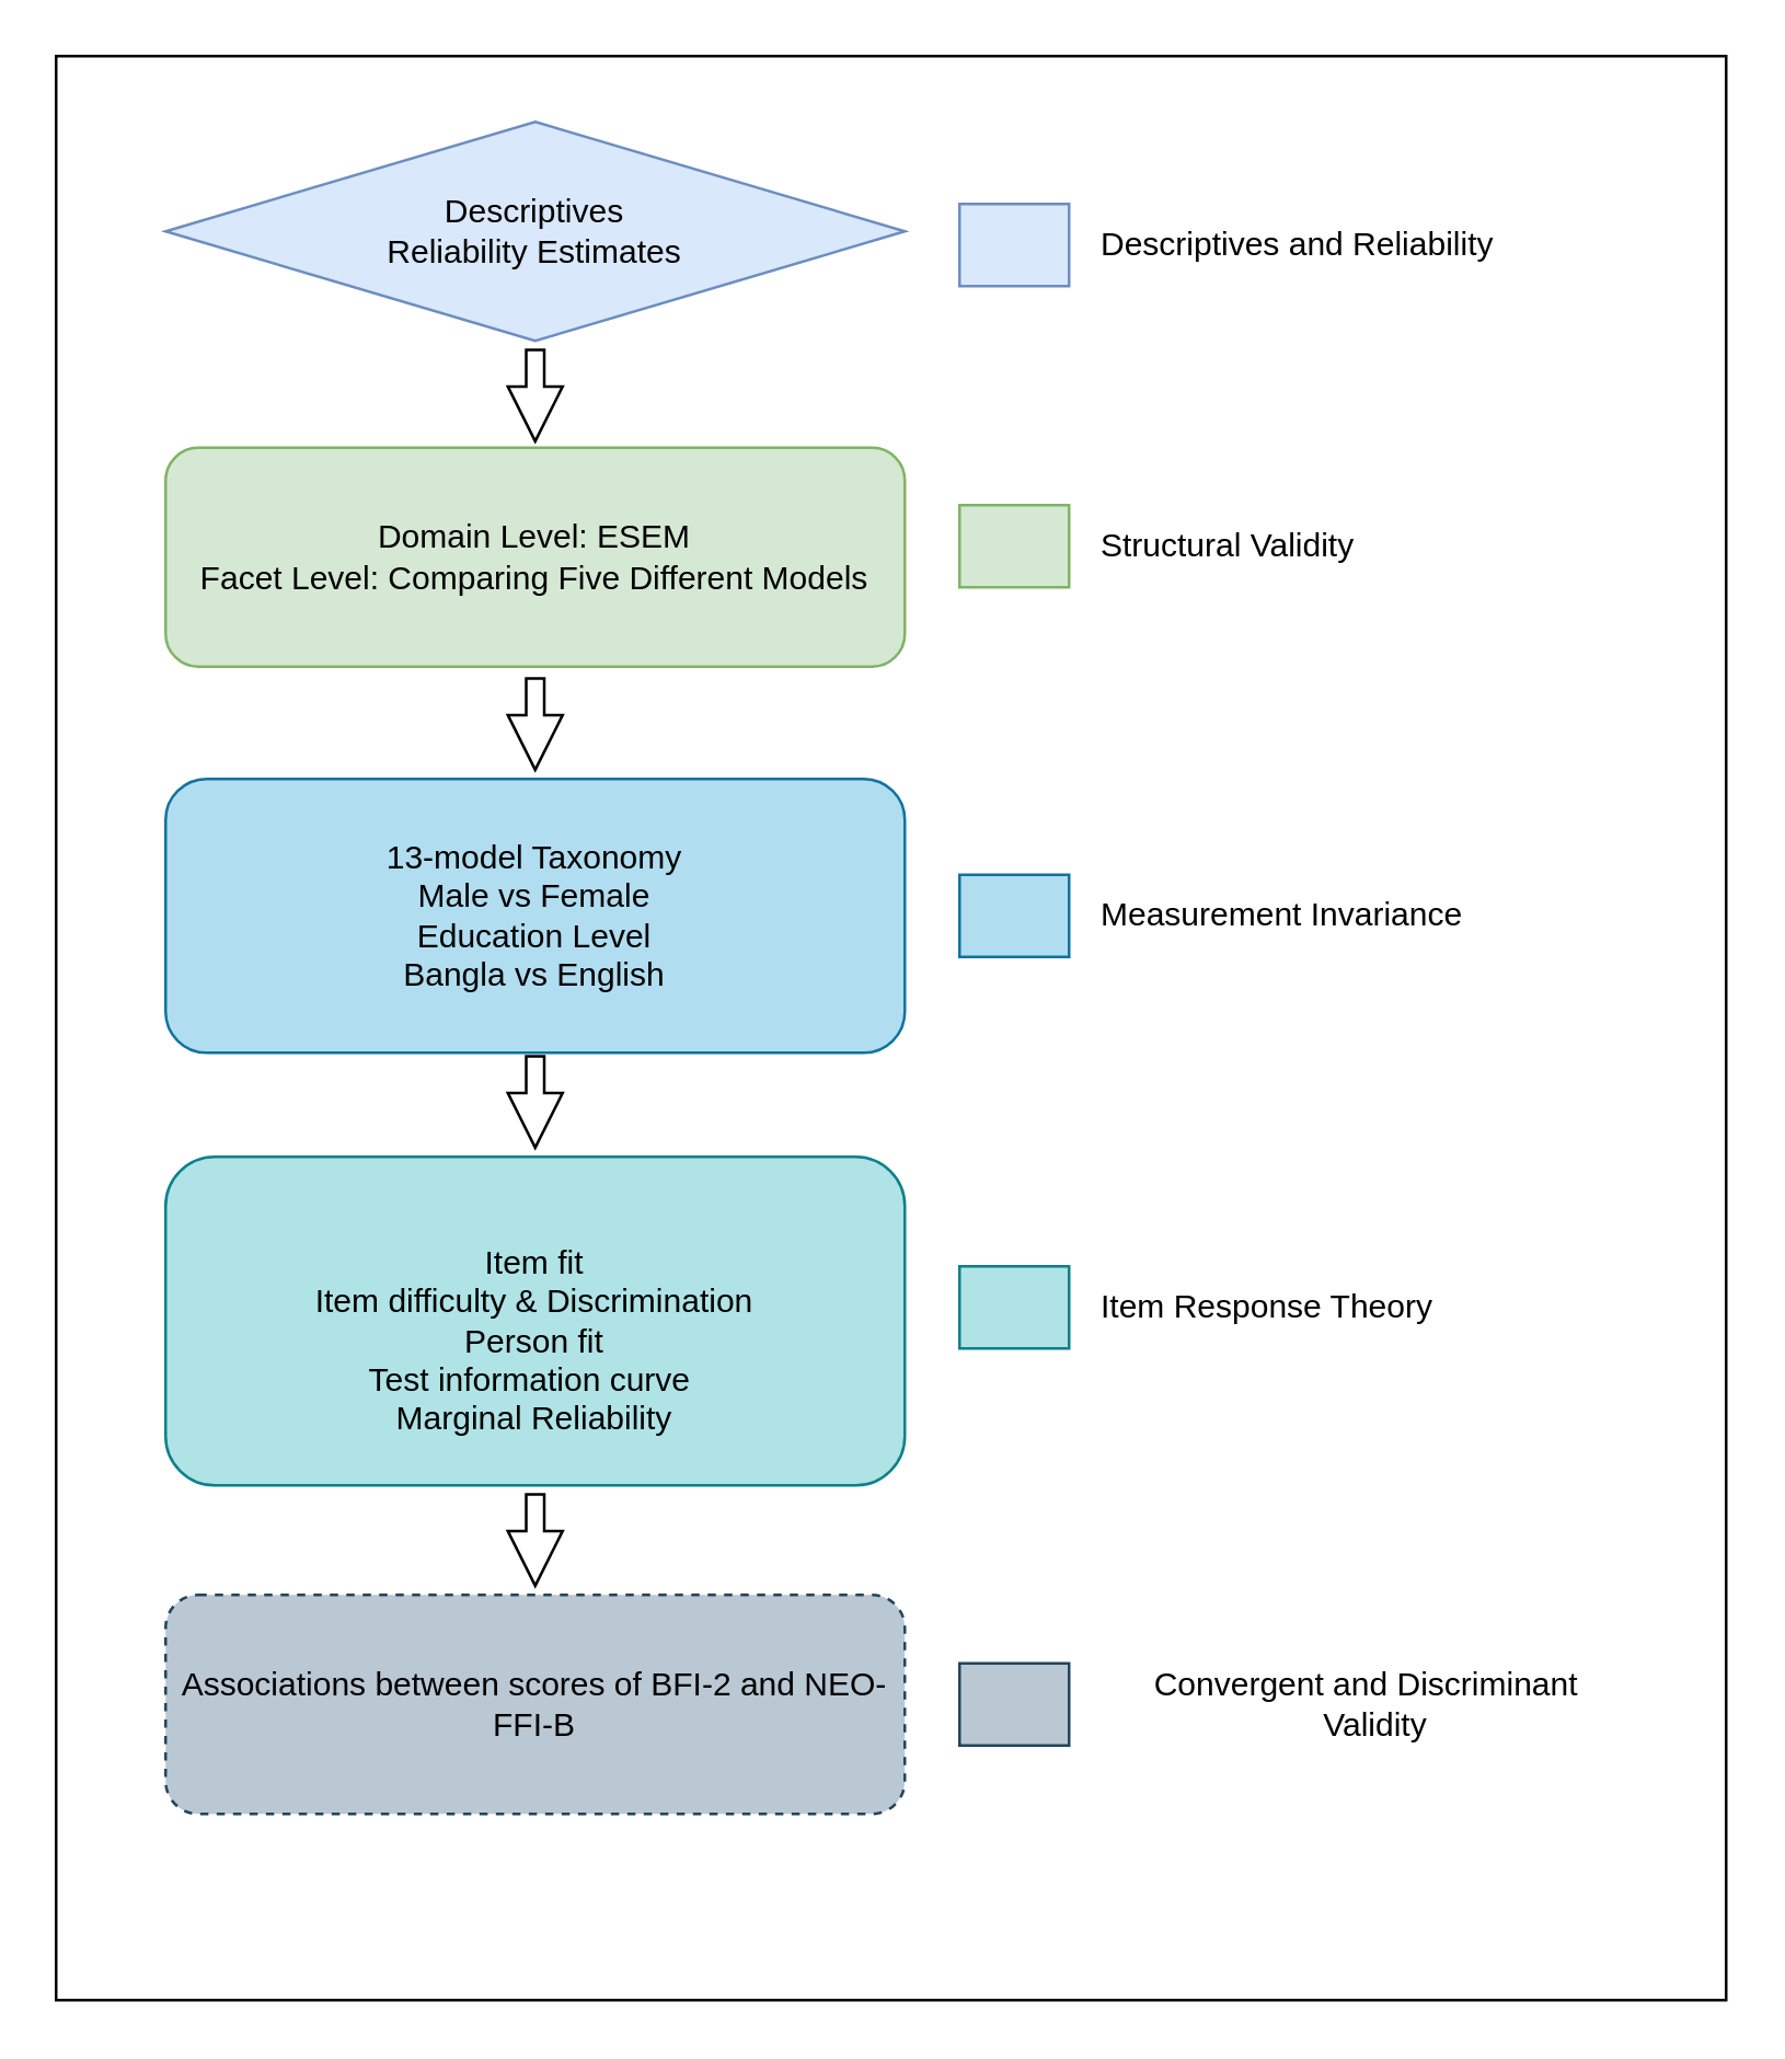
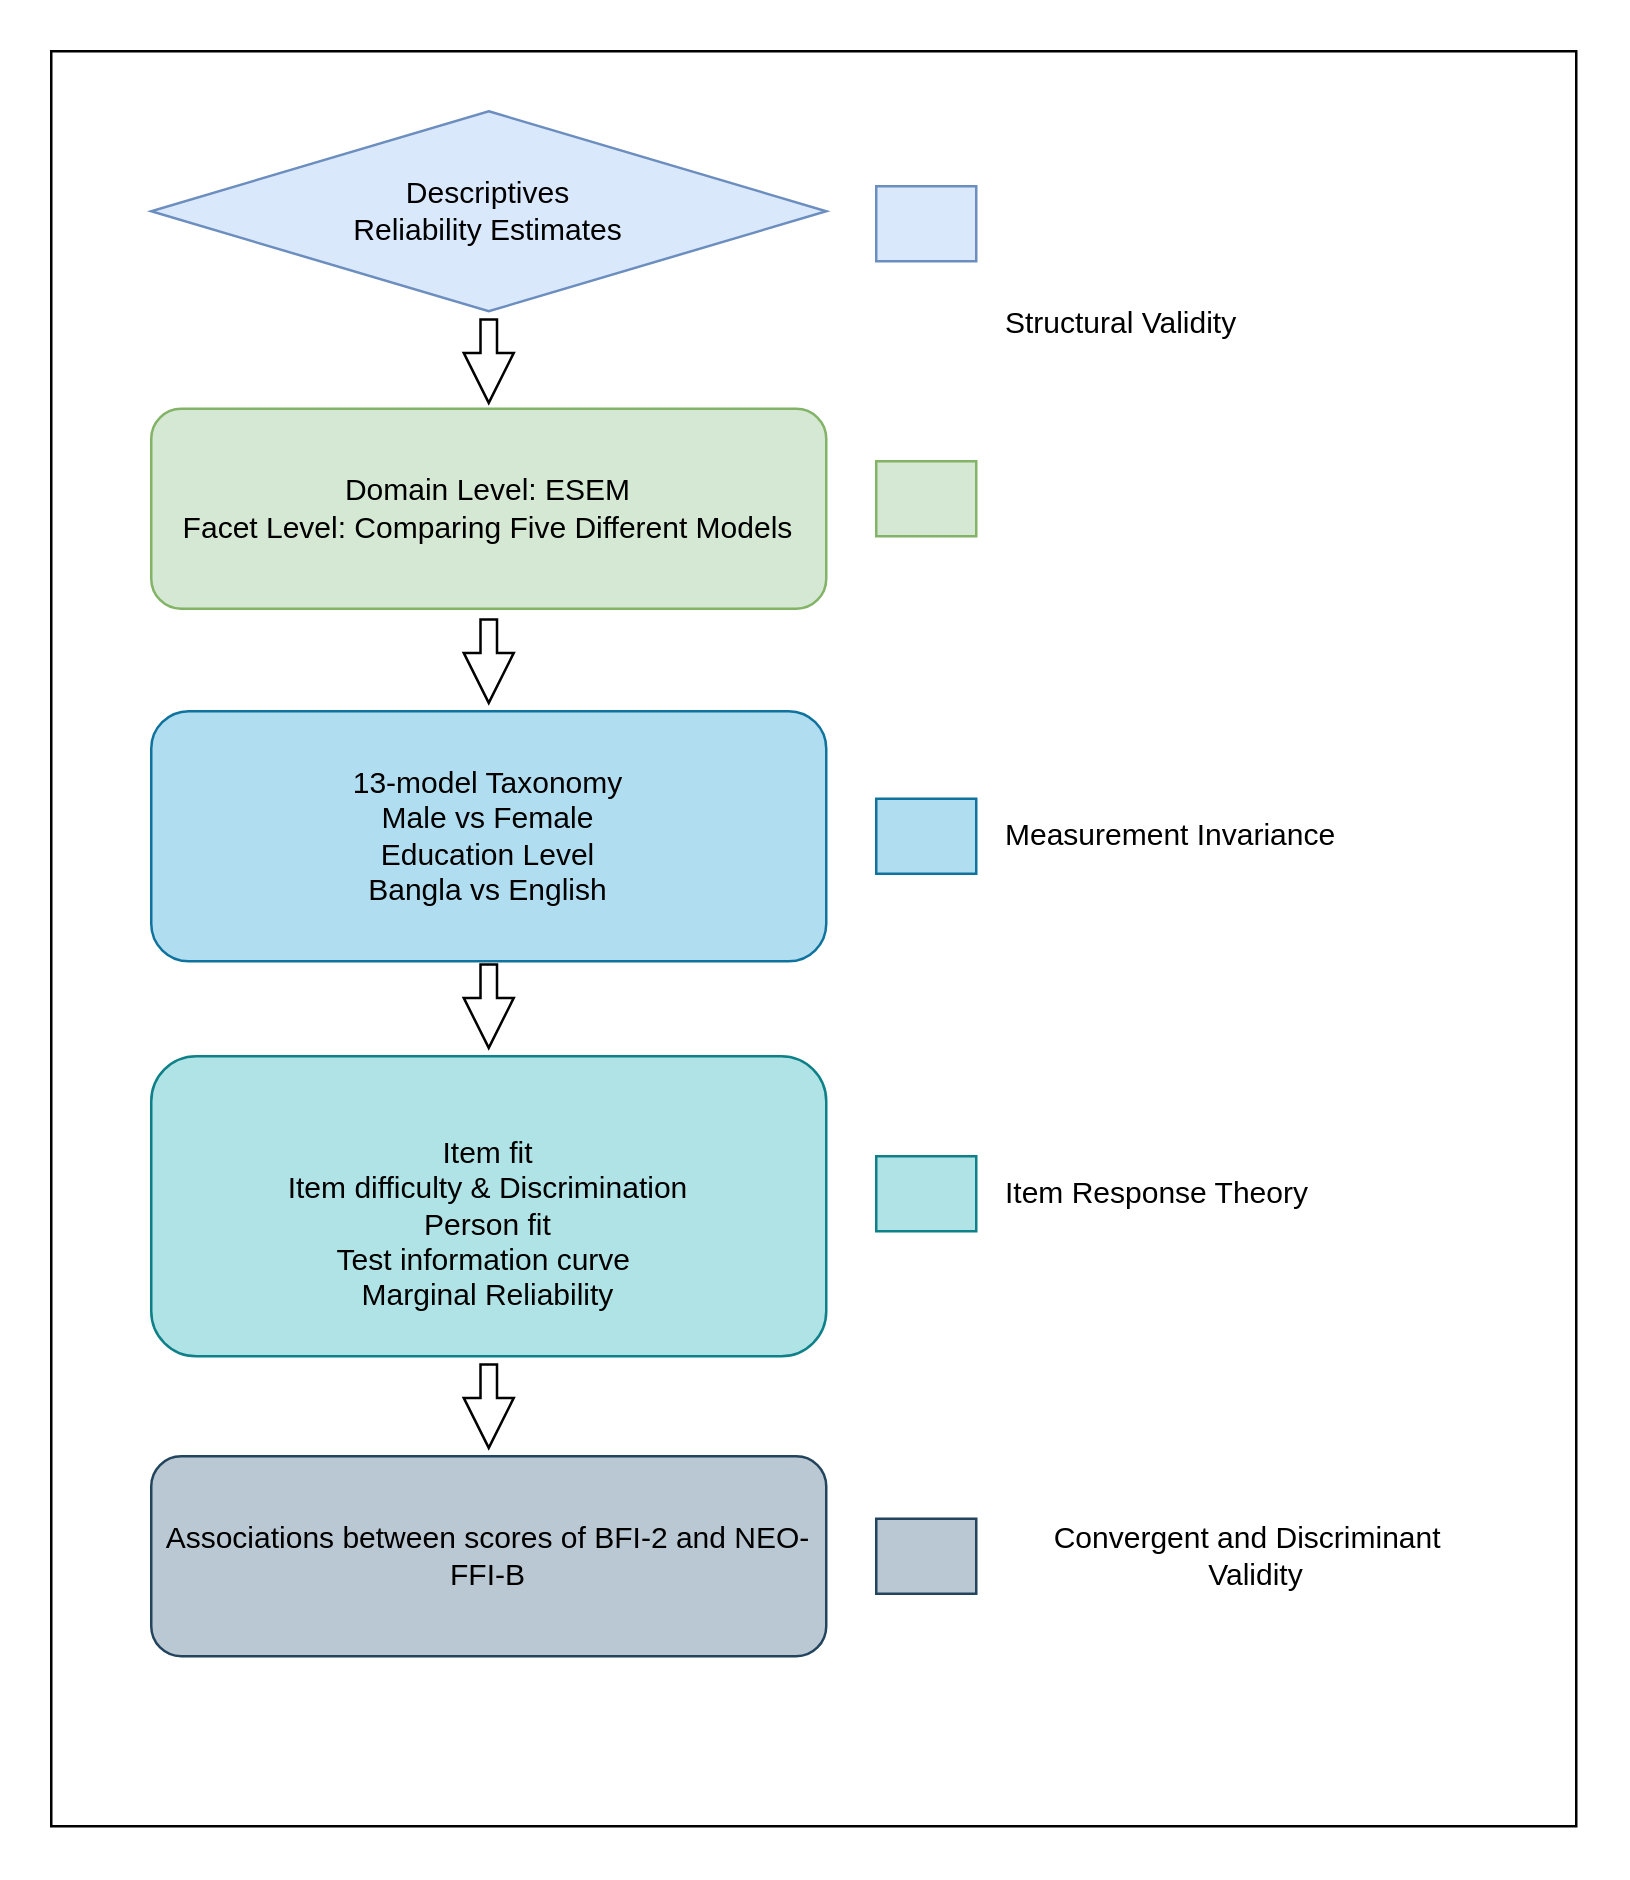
  <mxCell id="0" />
  <mxCell id="1" parent="0" />
  <mxCell id="2" value="" style="whiteSpace=wrap;html=1;fontColor=#FFFFFF;" parent="1" vertex="1"><mxGeometry x="20" y="20" width="610" height="710" as="geometry" /></mxCell>
  <mxCell id="3" value="Descriptives&lt;br&gt;Reliability Estimates" style="rhombus;whiteSpace=wrap;html=1;fillColor=#dae8fc;strokeColor=#6c8ebf;" parent="1" vertex="1"><mxGeometry x="60" y="44" width="270" height="80" as="geometry" /></mxCell>
  <mxCell id="4" value="Domain Level: ESEM&lt;br&gt;Facet Level: Comparing Five Different Models" style="rounded=1;whiteSpace=wrap;html=1;fillColor=#d5e8d4;strokeColor=#82b366;" parent="1" vertex="1"><mxGeometry x="60" y="163" width="270" height="80" as="geometry" /></mxCell>
  <mxCell id="5" value="13-model Taxonomy&lt;br&gt;Male vs Female&lt;br&gt;Education Level&lt;br style=&quot;border-color: var(--border-color);&quot;&gt;&lt;span style=&quot;&quot;&gt;Bangla vs English&lt;br&gt;&lt;/span&gt;" style="rounded=1;whiteSpace=wrap;html=1;fillColor=#b1ddf0;strokeColor=#10739e;" parent="1" vertex="1"><mxGeometry x="60" y="284" width="270" height="100" as="geometry" /></mxCell>
  <mxCell id="6" value="&lt;br style=&quot;border-color: var(--border-color);&quot;&gt;Item fit&lt;br style=&quot;border-color: var(--border-color);&quot;&gt;Item difficulty &amp;amp; Discrimination&lt;br style=&quot;border-color: var(--border-color);&quot;&gt;Person fit&lt;br style=&quot;border-color: var(--border-color);&quot;&gt;Test information curve&amp;nbsp;&lt;br style=&quot;border-color: var(--border-color);&quot;&gt;Marginal Reliability" style="rounded=1;whiteSpace=wrap;html=1;fillColor=#b0e3e6;strokeColor=#0e8088;" parent="1" vertex="1"><mxGeometry x="60" y="422" width="270" height="120" as="geometry" /></mxCell>
- <mxCell id="7" value="Associations between scores of BFI-2 and NEO-FFI-B" style="rounded=1;whiteSpace=wrap;html=1;fillColor=#bac8d3;strokeColor=#23445d;dashed=1;" parent="1" vertex="1"><mxGeometry x="60" y="582" width="270" height="80" as="geometry" /></mxCell>
+ <mxCell id="7" value="Associations between scores of BFI-2 and NEO-FFI-B" style="rounded=1;whiteSpace=wrap;html=1;fillColor=#bac8d3;strokeColor=#23445d;" parent="1" vertex="1"><mxGeometry x="60" y="582" width="270" height="80" as="geometry" /></mxCell>
  <mxCell id="8" value="" style="html=1;shadow=0;dashed=0;align=center;verticalAlign=middle;shape=mxgraph.arrows2.arrow;dy=0.67;dx=20;notch=0;aspect=fixed;rotation=90;" parent="1" vertex="1"><mxGeometry x="178.34" y="134" width="33.33" height="20" as="geometry" /></mxCell>
  <mxCell id="9" value="" style="html=1;shadow=0;dashed=0;align=center;verticalAlign=middle;shape=mxgraph.arrows2.arrow;dy=0.67;dx=20;notch=0;aspect=fixed;rotation=90;" parent="1" vertex="1"><mxGeometry x="178.34" y="254" width="33.33" height="20" as="geometry" /></mxCell>
  <mxCell id="10" value="" style="html=1;shadow=0;dashed=0;align=center;verticalAlign=middle;shape=mxgraph.arrows2.arrow;dy=0.67;dx=20;notch=0;aspect=fixed;rotation=90;" parent="1" vertex="1"><mxGeometry x="178.34" y="392" width="33.33" height="20" as="geometry" /></mxCell>
  <mxCell id="11" value="" style="html=1;shadow=0;dashed=0;align=center;verticalAlign=middle;shape=mxgraph.arrows2.arrow;dy=0.67;dx=20;notch=0;aspect=fixed;rotation=90;" parent="1" vertex="1"><mxGeometry x="178.34" y="552" width="33.33" height="20" as="geometry" /></mxCell>
  <mxCell id="12" value="" style="whiteSpace=wrap;html=1;fillColor=#dae8fc;strokeColor=#6c8ebf;" parent="1" vertex="1"><mxGeometry x="350" y="74" width="40" height="30" as="geometry" /></mxCell>
  <mxCell id="13" value="" style="whiteSpace=wrap;html=1;fillColor=#d5e8d4;strokeColor=#82b366;" parent="1" vertex="1"><mxGeometry x="350" y="184" width="40" height="30" as="geometry" /></mxCell>
  <mxCell id="14" value="" style="whiteSpace=wrap;html=1;fillColor=#b1ddf0;strokeColor=#10739e;" parent="1" vertex="1"><mxGeometry x="350" y="319" width="40" height="30" as="geometry" /></mxCell>
  <mxCell id="15" value="" style="whiteSpace=wrap;html=1;fillColor=#b0e3e6;strokeColor=#0e8088;" parent="1" vertex="1"><mxGeometry x="350" y="462" width="40" height="30" as="geometry" /></mxCell>
  <mxCell id="16" value="" style="whiteSpace=wrap;html=1;fillColor=#bac8d3;strokeColor=#23445d;" parent="1" vertex="1"><mxGeometry x="350" y="607" width="40" height="30" as="geometry" /></mxCell>
- <mxCell id="17" value="Structural Validity" style="text;html=1;align=left;verticalAlign=middle;resizable=0;points=[];autosize=1;strokeColor=none;fillColor=none;" parent="1" vertex="1"><mxGeometry x="400" y="184" width="120" height="30" as="geometry" /></mxCell>
+ <mxCell id="17" value="Structural Validity" style="text;html=1;align=left;verticalAlign=middle;resizable=0;points=[];autosize=1;strokeColor=none;fillColor=none;" parent="1" vertex="1"><mxGeometry x="400" y="114" width="120" height="30" as="geometry" /></mxCell>
  <mxCell id="18" value="&lt;div style=&quot;text-align: center;&quot;&gt;&lt;span style=&quot;background-color: initial;&quot;&gt;Measurement Invariance&lt;/span&gt;&lt;/div&gt;" style="text;html=1;align=left;verticalAlign=middle;resizable=0;points=[];autosize=1;strokeColor=none;fillColor=none;" parent="1" vertex="1"><mxGeometry x="400" y="319" width="160" height="30" as="geometry" /></mxCell>
  <mxCell id="19" value="Item Response Theory" style="text;html=1;align=left;verticalAlign=middle;resizable=0;points=[];autosize=1;strokeColor=none;fillColor=none;" parent="1" vertex="1"><mxGeometry x="400" y="462" width="140" height="30" as="geometry" /></mxCell>
  <mxCell id="20" value="Convergent and Discriminant&amp;nbsp;&lt;br&gt;&amp;nbsp;Validity" style="text;html=1;align=center;verticalAlign=middle;resizable=0;points=[];autosize=1;strokeColor=none;fillColor=none;" parent="1" vertex="1"><mxGeometry x="410" y="602" width="180" height="40" as="geometry" /></mxCell>
- <mxCell id="21" value="Descriptives and Reliability" style="text;html=1;align=left;verticalAlign=middle;resizable=0;points=[];autosize=1;strokeColor=none;fillColor=none;" parent="1" vertex="1"><mxGeometry x="400" y="74" width="170" height="30" as="geometry" /></mxCell>
